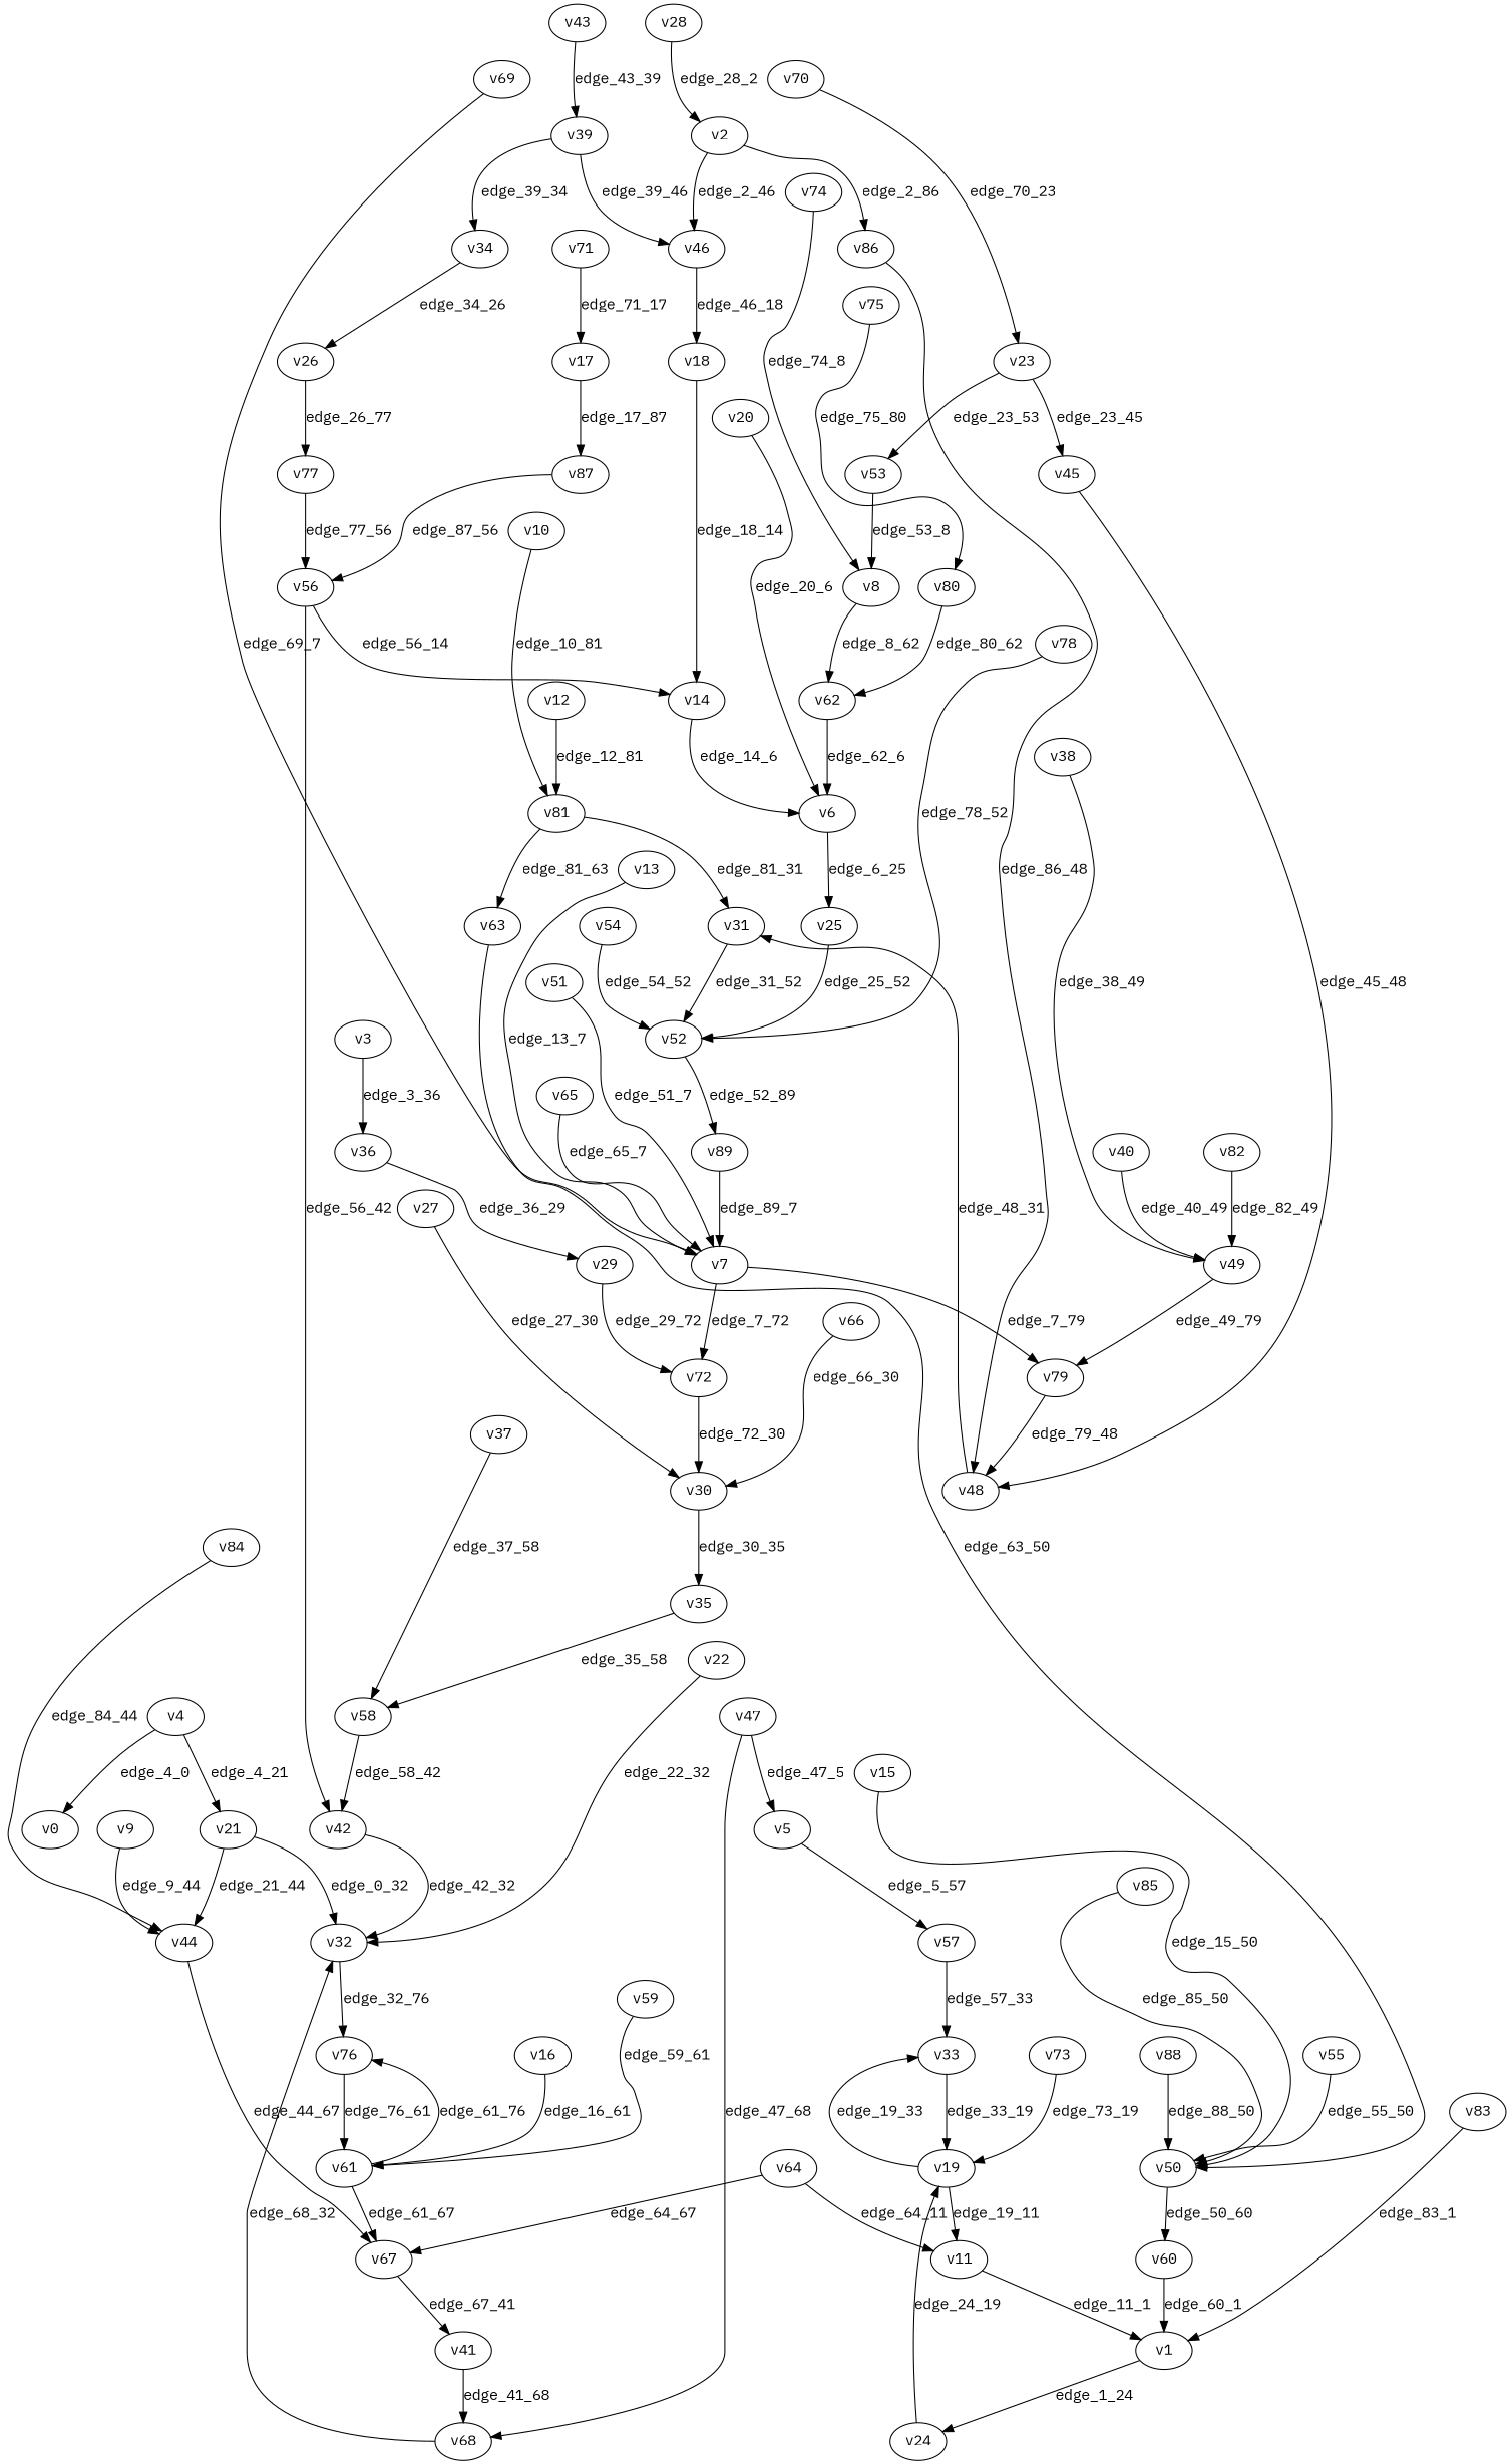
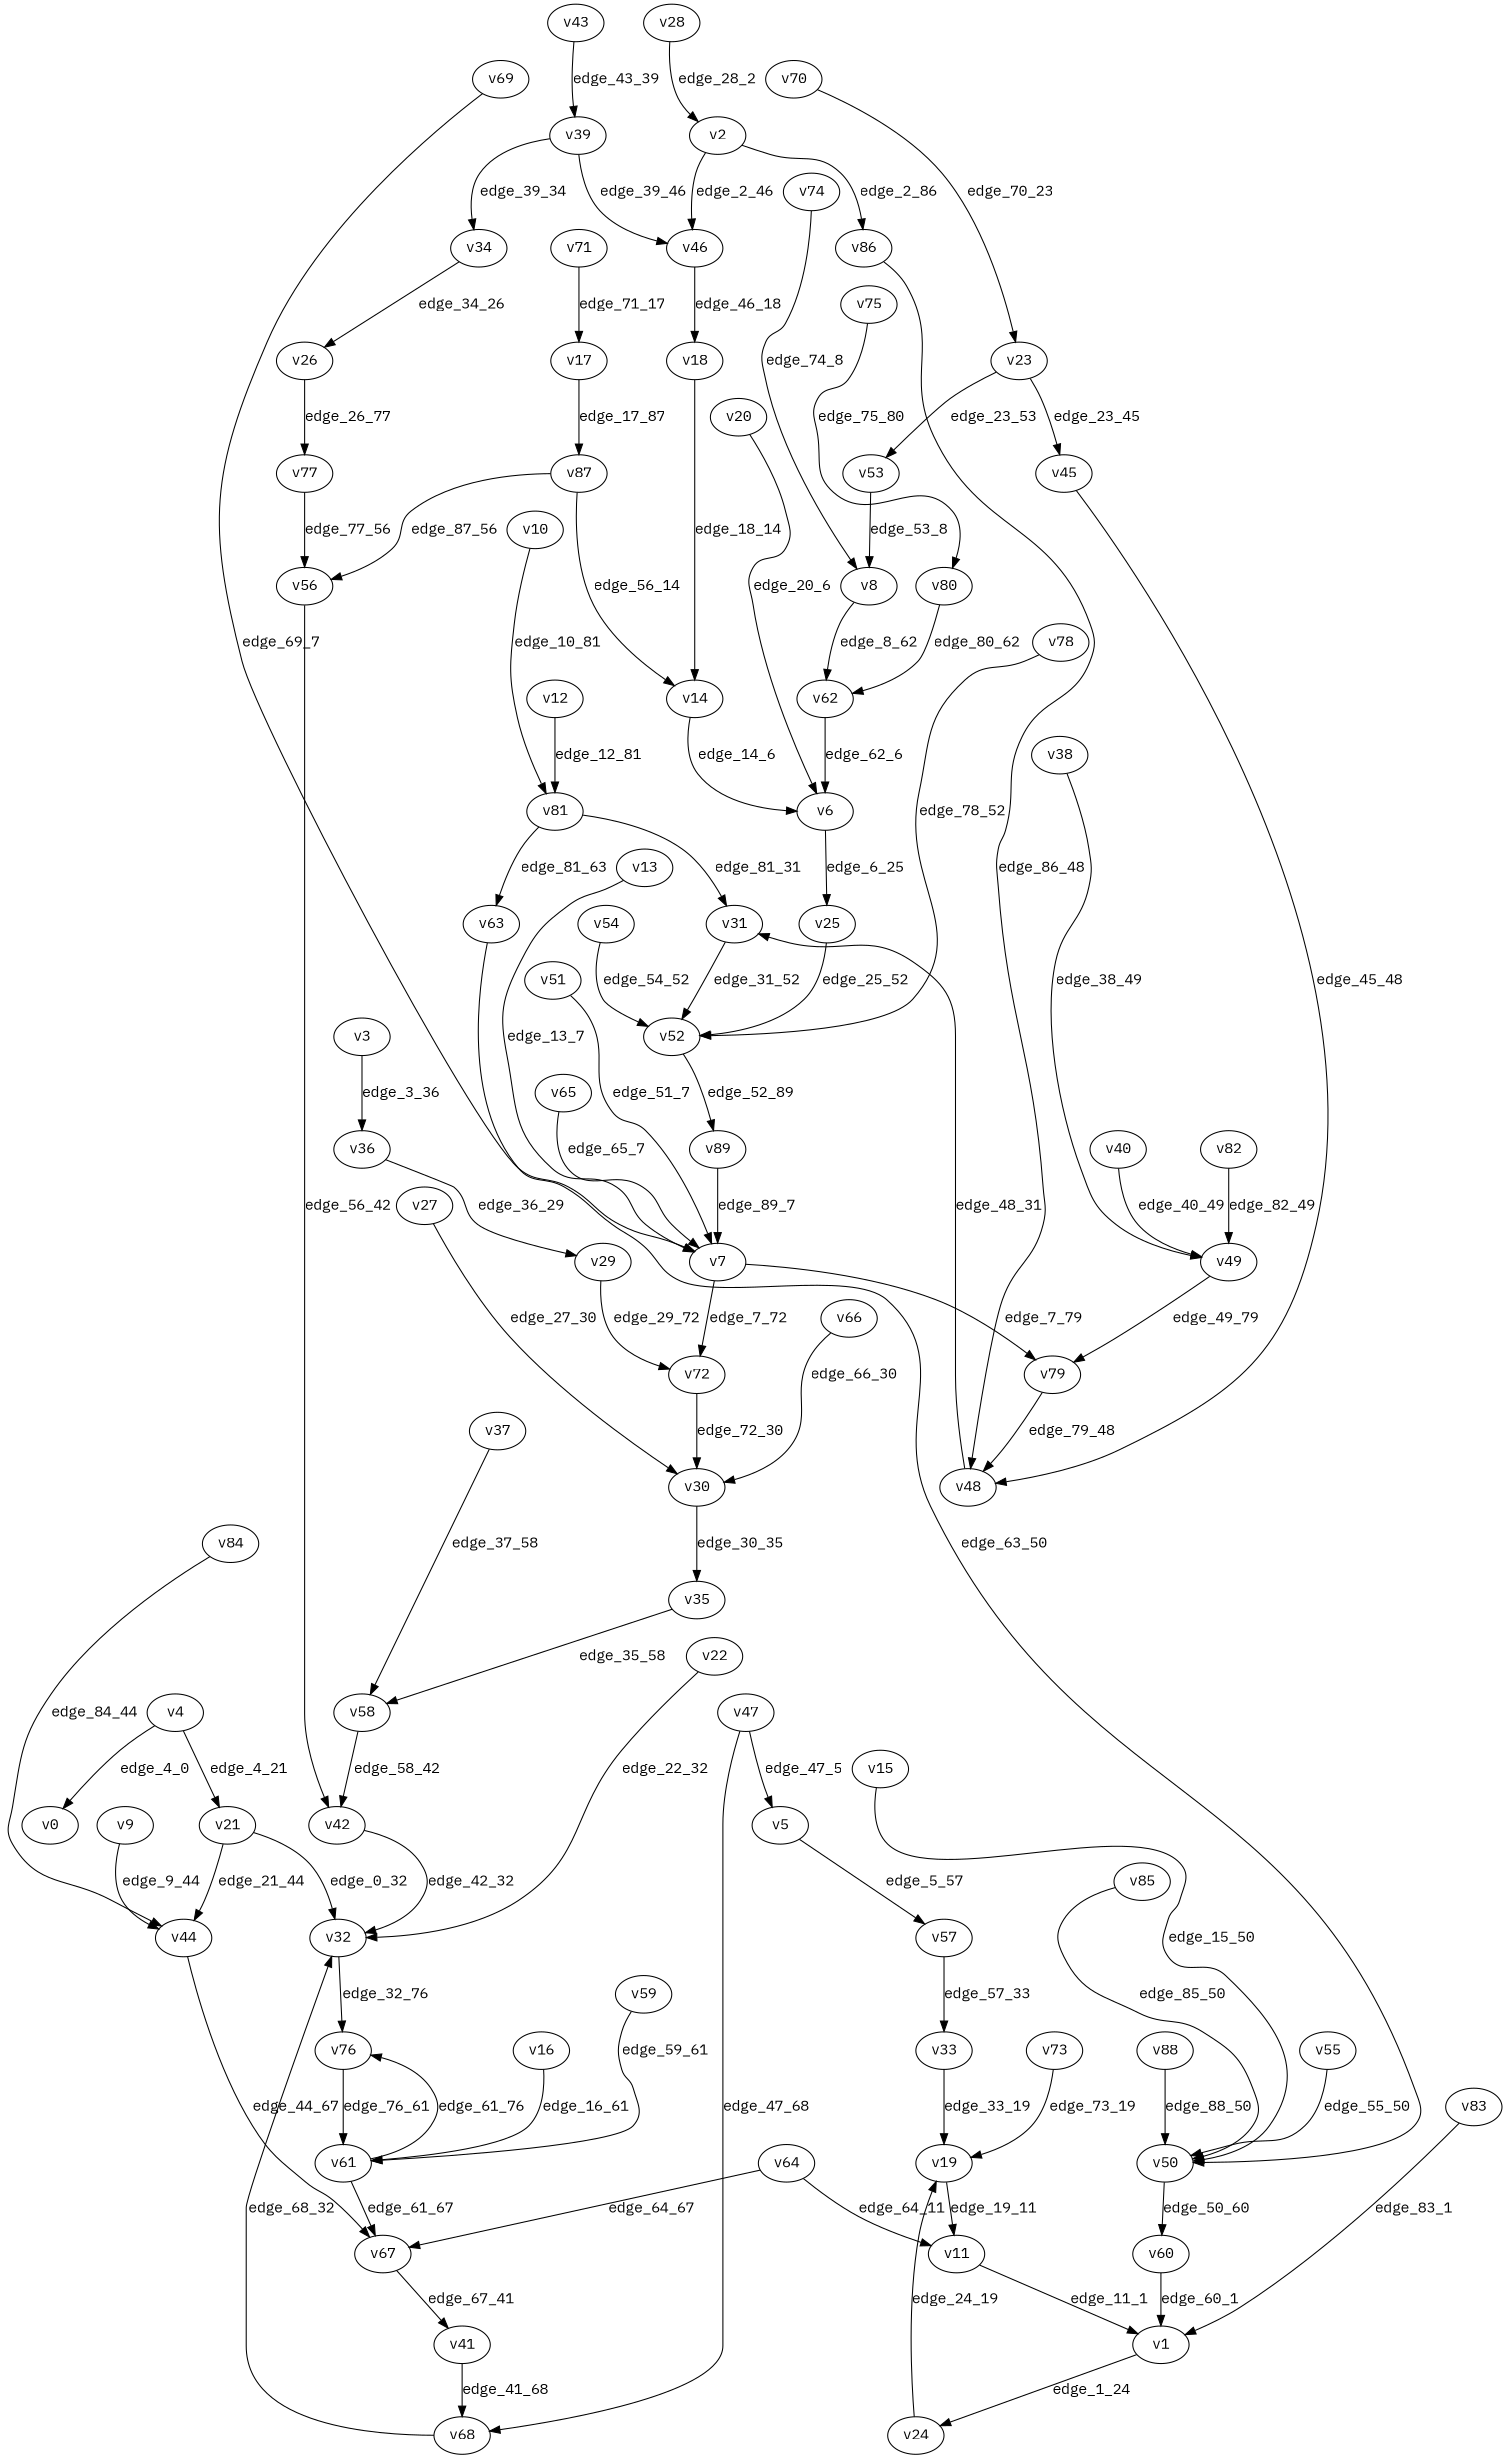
  digraph {
    fontname="IBM Plex Mono"
    node [fontname="IBM Plex Mono" player=-1]
    edge [fontname="IBM Plex Mono"]
    v32
    v76 [player=1]
    v1
    v24 [player=1]
    v19
    v2
    v46 [player=0]
    v86 [player=1]
    v18
    v48
    v3
    v36 [player=1]
    v29
    v4
    v0 [player=1]
    v21 [player=1]
    v44
    v5 [player=0]
    v57
    v33 [player=1]
    v6
    v25 [player=0]
    v52
    v7
    v72 [player=1]
    v79 [player=0]
    v30
    v8
    v62 [player=1]
    v9 [player=1]
    v67 [player=1]
    v81
    v10 [player=1]
    v31 [player=1]
    v63 [player=0]
    v11 [player=0]
    v12 [player=1]
    v13 [player=1]
    v14 [player=0]
    v50
    v15 [player=1]
    v60 [player=1]
    v16 [player=0]
    v61
    v17
    v87 [player=1]
    v56
    v20 [player=1]
    v22 [player=0]
    v23
    v45 [player=1]
    v53 [player=0]
    v89 [player=0]
    v26
    v77 [player=1]
    v27 [player=0]
    v35 [player=0]
    v28 [player=0]
    v58
    v34 [player=0]
    v42 [player=0]
    v37 [player=1]
    v38 [player=0]
    v49
    v39
    v40 [player=1]
    v41
    v68 [player=1]
    v43 [player=1]
    v47
    v51 [player=0]
    v54 [player=0]
    v55 [player=1]
    v59 [player=0]
    v64
    v65 [player=0]
    v66 [player=1]
    v69 [player=1]
    v70 [player=0]
    v71 [player=0]
    v73 [player=0]
    v74 [player=1]
    v75 [player=0]
    v80
    v78 [player=0]
    v82 [player=0]
    v83 [player=0]
    v84 [player=0]
    v85 [player=1]
    v88 [player=0]
    v32 -> v76 [label=edge_32_76 probability=1.000000]
    v76 -> v61 [discount=0.173175 label=edge_76_61 weight=7.000744]
    v1 -> v24 [label=edge_1_24 probability=1.000000]
    v24 -> v19 [discount=0.255838 label=edge_24_19 weight=1.207199]
-   v19 -> v33 [label=edge_19_33 probability=0.572947]
    v19 -> v11 [label=edge_19_11 probability=0.427053]
    v2 -> v46 [label=edge_2_46 probability=0.650097]
    v2 -> v86 [label=edge_2_86 probability=0.349903]
    v46 -> v18 [discount=0.684760 label=edge_46_18 weight=6.515294]
    v86 -> v48 [discount=0.591474 label=edge_86_48 weight=-2.610787]
    v18 -> v14 [label=edge_18_14 probability=1.000000]
    v48 -> v31 [label=edge_48_31 probability=1.000000]
    v3 -> v36 [label=edge_3_36 probability=1.000000]
    v36 -> v29 [discount=0.383003 label=edge_36_29 weight=-2.789807]
    v29 -> v72 [label=edge_29_72 probability=1.000000]
    v4 -> v0 [label=edge_4_0 probability=0.518559]
    v4 -> v21 [label=edge_4_21 probability=0.481441]
    v21 -> v32 [discount=0.325754 label=edge_0_32 weight=5.611957]
    v21 -> v44 [discount=0.394698 label=edge_21_44 weight=8.960405]
    v44 -> v67 [label=edge_44_67 probability=1.000000]
    v5 -> v57 [discount=0.481586 label=edge_5_57 weight=-6.778729]
    v57 -> v33 [label=edge_57_33 probability=1.000000]
    v33 -> v19 [discount=0.279283 label=edge_33_19 weight=8.989896]
    v6 -> v25 [label=edge_6_25 probability=1.000000]
    v25 -> v52 [discount=0.152736 label=edge_25_52 weight=7.350440]
    v52 -> v89 [label=edge_52_89 probability=1.000000]
    v7 -> v72 [label=edge_7_72 probability=0.476657]
    v7 -> v79 [label=edge_7_79 probability=0.523343]
    v72 -> v30 [discount=0.712583 label=edge_72_30 weight=4.536425]
    v79 -> v48 [discount=0.140052 label=edge_79_48 weight=1.107355]
    v30 -> v35 [label=edge_30_35 probability=1.000000]
    v8 -> v62 [label=edge_8_62 probability=1.000000]
    v62 -> v6 [discount=0.532641 label=edge_62_6 weight=3.957757]
    v9 -> v44 [discount=0.152388 label=edge_9_44 weight=8.409003]
    v67 -> v41 [discount=0.155010 label=edge_67_41 weight=-2.854757]
    v81 -> v31 [label=edge_81_31 probability=0.490974]
    v81 -> v63 [label=edge_81_63 probability=0.509026]
    v10 -> v81 [discount=0.693942 label=edge_10_81 weight=-4.272103]
    v31 -> v52 [discount=0.221651 label=edge_31_52 weight=-2.442681]
    v63 -> v50 [discount=0.638819 label=edge_63_50 weight=-1.964706]
    v11 -> v1 [discount=0.858655 label=edge_11_1 weight=-0.837741]
    v12 -> v81 [discount=0.247213 label=edge_12_81 weight=5.627106]
    v13 -> v7 [discount=0.281473 label=edge_13_7 weight=-2.073002]
    v14 -> v6 [discount=0.647921 label=edge_14_6 weight=3.547209]
    v50 -> v60 [label=edge_50_60 probability=1.000000]
    v15 -> v50 [discount=0.203899 label=edge_15_50 weight=-3.717782]
    v60 -> v1 [discount=0.801974 label=edge_60_1 weight=6.612907]
    v16 -> v61 [discount=0.179368 label=edge_16_61 weight=1.393697]
    v61 -> v76 [label=edge_61_76 probability=0.553607]
    v61 -> v67 [label=edge_61_67 probability=0.446393]
    v17 -> v87 [label=edge_17_87 probability=1.000000]
    v87 -> v56 [discount=0.176649 label=edge_87_56 weight=-8.180940]
-   v56 -> v14 [label=edge_56_14 probability=0.556258]
+   v87 -> v14 [label=edge_56_14 probability=0.556258]
    v56 -> v42 [label=edge_56_42 probability=0.443742]
    v20 -> v6 [discount=0.753755 label=edge_20_6 weight=0.305432]
    v22 -> v32 [discount=0.890244 label=edge_22_32 weight=0.554138]
    v23 -> v45 [label=edge_23_45 probability=0.595679]
    v23 -> v53 [label=edge_23_53 probability=0.404321]
    v45 -> v48 [discount=0.670196 label=edge_45_48 weight=-2.211485]
    v53 -> v8 [discount=0.120697 label=edge_53_8 weight=2.448245]
    v89 -> v7 [discount=0.114752 label=edge_89_7 weight=9.246924]
    v26 -> v77 [label=edge_26_77 probability=1.000000]
    v77 -> v56 [discount=0.237186 label=edge_77_56 weight=8.399152]
    v27 -> v30 [discount=0.329041 label=edge_27_30 weight=-1.988648]
    v35 -> v58 [discount=0.649153 label=edge_35_58 weight=-3.614698]
    v28 -> v2 [discount=0.149531 label=edge_28_2 weight=-7.095093]
    v58 -> v42 [label=edge_58_42 probability=1.000000]
    v34 -> v26 [discount=0.800989 label=edge_34_26 weight=-3.641556]
    v42 -> v32 [discount=0.719405 label=edge_42_32 weight=-9.097272]
    v37 -> v58 [discount=0.523537 label=edge_37_58 weight=-3.432049]
    v38 -> v49 [discount=0.503628 label=edge_38_49 weight=-9.956062]
    v49 -> v79 [label=edge_49_79 probability=1.000000]
    v39 -> v46 [label=edge_39_46 probability=0.675139]
    v39 -> v34 [label=edge_39_34 probability=0.324861]
    v40 -> v49 [discount=0.826492 label=edge_40_49 weight=5.701696]
    v41 -> v68 [label=edge_41_68 probability=1.000000]
    v68 -> v32 [discount=0.110334 label=edge_68_32 weight=1.228131]
    v43 -> v39 [discount=0.351194 label=edge_43_39 weight=-2.597143]
    v47 -> v5 [label=edge_47_5 probability=0.631252]
    v47 -> v68 [label=edge_47_68 probability=0.368748]
    v51 -> v7 [discount=0.562318 label=edge_51_7 weight=-4.767178]
    v54 -> v52 [discount=0.702055 label=edge_54_52 weight=9.414661]
    v55 -> v50 [discount=0.266546 label=edge_55_50 weight=2.825895]
    v59 -> v61 [discount=0.792665 label=edge_59_61 weight=-6.037584]
    v64 -> v67 [label=edge_64_67 probability=0.601821]
    v64 -> v11 [label=edge_64_11 probability=0.398179]
    v65 -> v7 [discount=0.442110 label=edge_65_7 weight=-1.615679]
    v66 -> v30 [discount=0.177462 label=edge_66_30 weight=-7.336608]
    v69 -> v7 [discount=0.136790 label=edge_69_7 weight=-2.383753]
    v70 -> v23 [discount=0.576665 label=edge_70_23 weight=-2.225360]
    v71 -> v17 [discount=0.445922 label=edge_71_17 weight=7.019794]
    v73 -> v19 [discount=0.786029 label=edge_73_19 weight=3.407767]
    v74 -> v8 [discount=0.407445 label=edge_74_8 weight=-1.629231]
    v75 -> v80 [discount=0.669891 label=edge_75_80 weight=-0.288526]
    v80 -> v62 [label=edge_80_62 probability=1.000000]
    v78 -> v52 [discount=0.486583 label=edge_78_52 weight=-5.133762]
    v82 -> v49 [discount=0.601088 label=edge_82_49 weight=8.718972]
    v83 -> v1 [discount=0.114032 label=edge_83_1 weight=-7.890761]
    v84 -> v44 [discount=0.648354 label=edge_84_44 weight=-7.821813]
    v85 -> v50 [discount=0.224506 label=edge_85_50 weight=-2.531866]
    v88 -> v50 [discount=0.507945 label=edge_88_50 weight=6.992123]
  }
